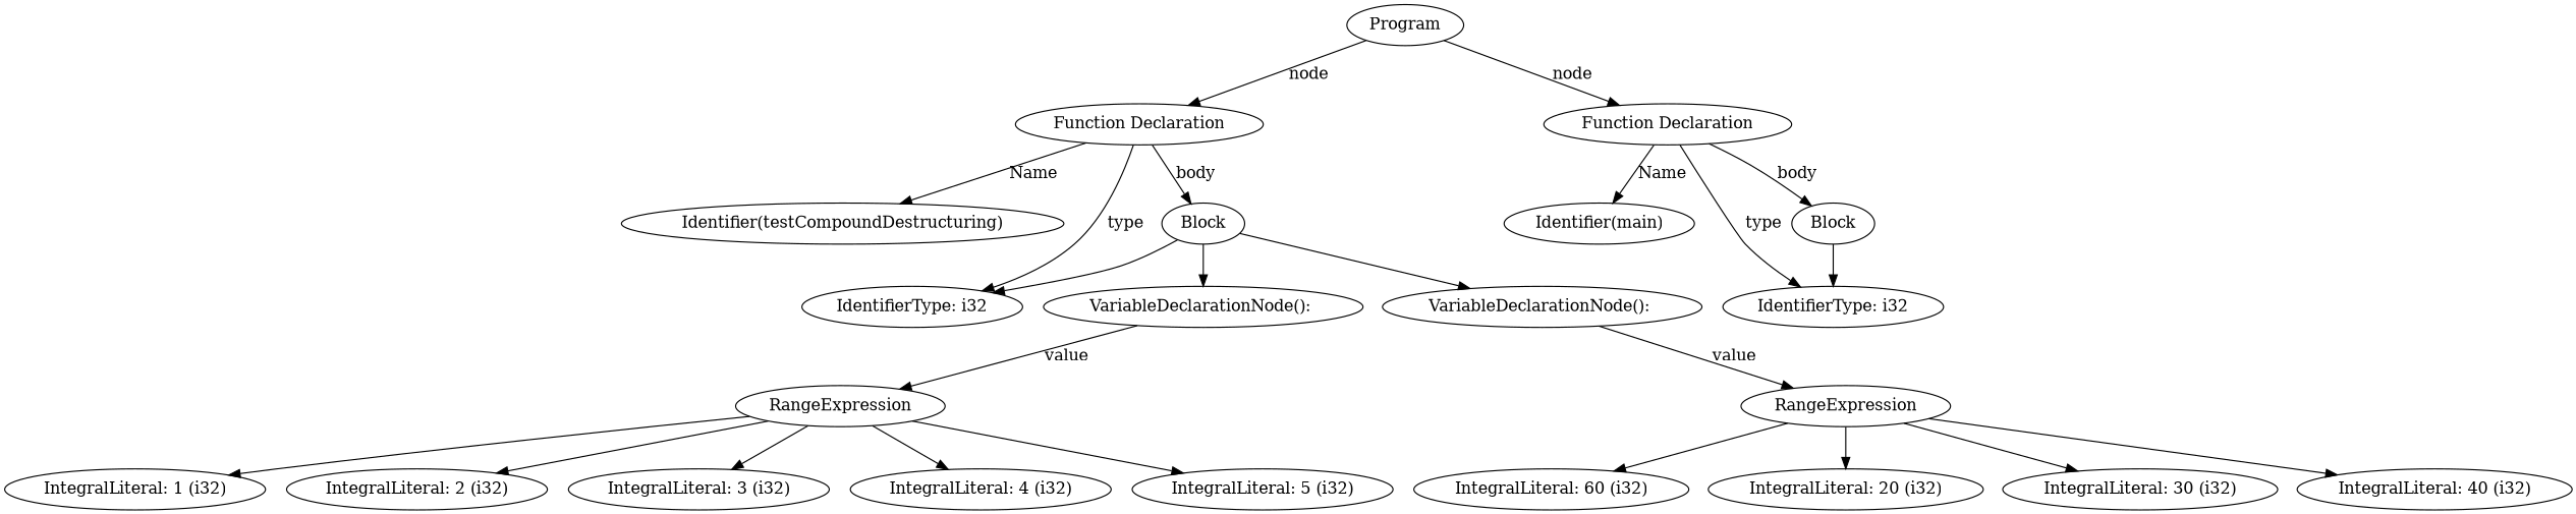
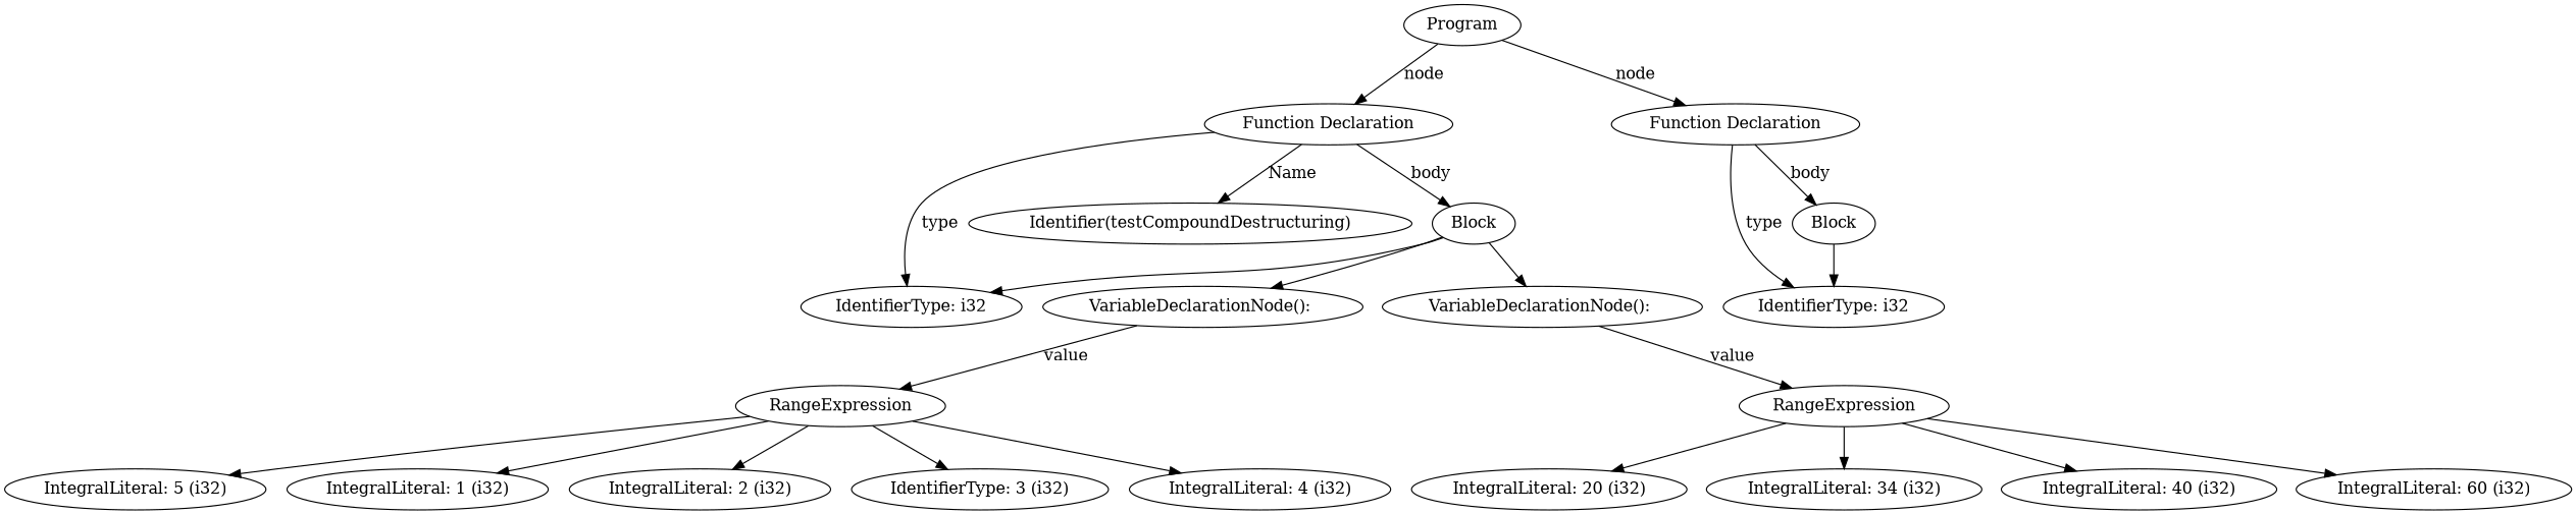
  digraph {
    n1 [label=Program]
    n2 [label="Function Declaration"]
    n3 [label="Function Declaration"]
    n4 [label="Identifier(testCompoundDestructuring)"]
    n5 [label=Block]
    n6 [label="IdentifierType: i32"]
-   n7 [label="Identifier(main)"]
    n8 [label=Block]
    n9 [label="IdentifierType: i32"]
    n10 [label="VariableDeclarationNode(): "]
    n11 [label="VariableDeclarationNode(): "]
    n12 [label=RangeExpression]
    n13 [label=RangeExpression]
    n14 [label="IntegralLiteral: 1 (i32)"]
    n15 [label="IntegralLiteral: 2 (i32)"]
-   n16 [label="IntegralLiteral: 3 (i32)"]
+   n16 [label="IdentifierType: 3 (i32)"]
    n17 [label="IntegralLiteral: 4 (i32)"]
    n18 [label="IntegralLiteral: 5 (i32)"]
    n19 [label="IntegralLiteral: 60 (i32)"]
    n20 [label="IntegralLiteral: 20 (i32)"]
-   n21 [label="IntegralLiteral: 30 (i32)"]
+   n21 [label="IntegralLiteral: 34 (i32)"]
    n22 [label="IntegralLiteral: 40 (i32)"]
    n1 -> n2 [label="node"]
    n1 -> n3 [label="node"]
    n2 -> n4 [label=Name]
    n2 -> n5 [label=body]
    n2 -> n6 [label=type]
-   n3 -> n7 [label=Name]
    n3 -> n8 [label=body]
    n3 -> n9 [label=type]
    n5 -> n6
    n5 -> n10
    n5 -> n11
    n8 -> n9
    n10 -> n12 [label=value]
    n11 -> n13 [label=value]
    n12 -> n14
    n12 -> n15
    n12 -> n16
    n12 -> n17
    n12 -> n18
    n13 -> n19
    n13 -> n20
    n13 -> n21
    n13 -> n22
  }
